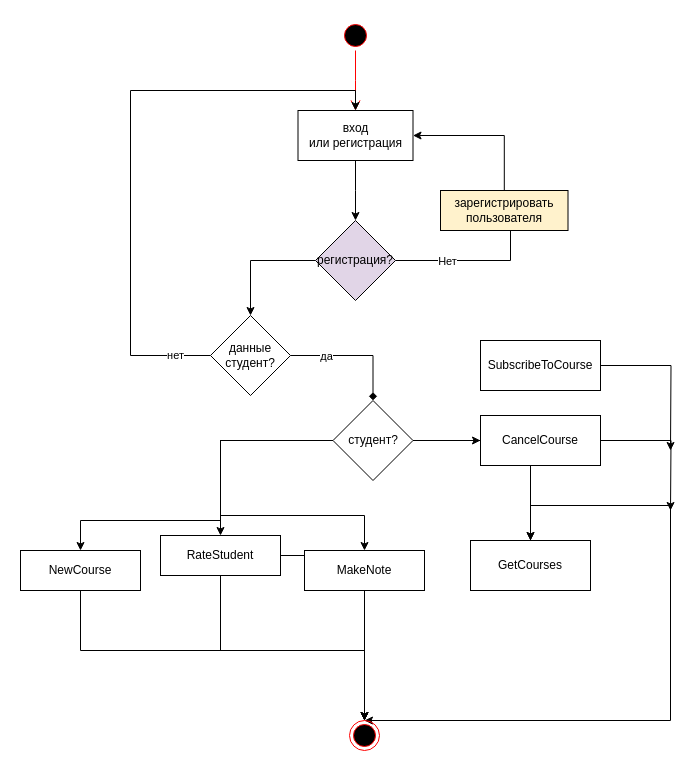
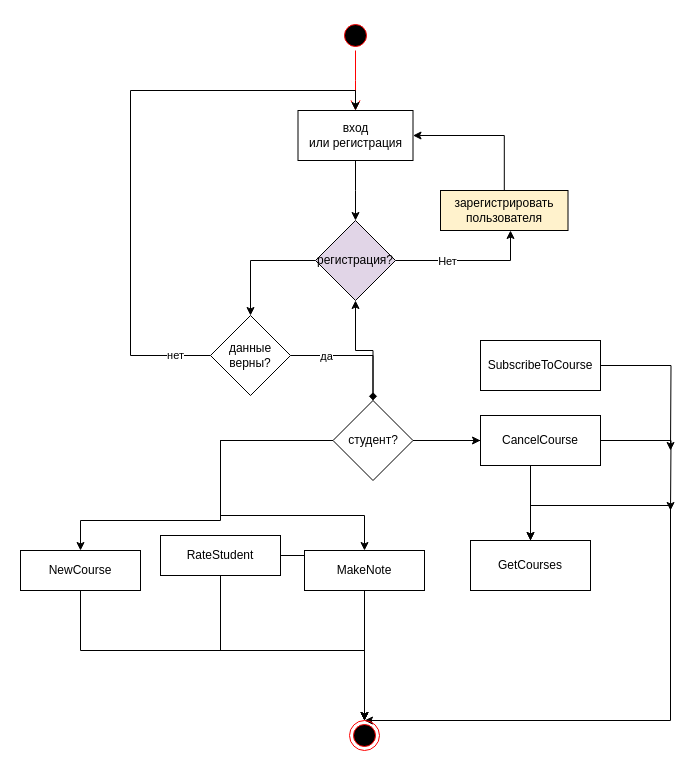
  <mxCell id="0" />
  <mxCell id="1" parent="0" />
  <mxCell id="2" value="" style="ellipse;html=1;shape=startState;fillColor=#000000;strokeColor=#ff0000;" vertex="1" parent="1"><mxGeometry x="340" y="20" width="30" height="30" as="geometry" /></mxCell>
  <mxCell id="3" value="" style="edgeStyle=orthogonalEdgeStyle;html=1;verticalAlign=bottom;endArrow=open;endSize=8;strokeColor=#ff0000;rounded=0;" edge="1" parent="1" source="2"><mxGeometry relative="1" as="geometry"><mxPoint x="355" y="110" as="targetPoint" /></mxGeometry></mxCell>
  <mxCell id="4" value="&lt;div&gt;вход&lt;/div&gt;&lt;div&gt;или регистрация&lt;/div&gt;" style="rounded=0;whiteSpace=wrap;html=1;" vertex="1" parent="1"><mxGeometry x="297.5" y="110" width="115" height="50" as="geometry" /></mxCell>
  <mxCell id="5" value="" style="edgeStyle=orthogonalEdgeStyle;rounded=0;orthogonalLoop=1;jettySize=auto;html=1;exitX=0.5;exitY=1;exitDx=0;exitDy=0;" edge="1" parent="1" source="4"><mxGeometry relative="1" as="geometry"><mxPoint x="360" y="160" as="sourcePoint" /><mxPoint x="355" y="220" as="targetPoint" /></mxGeometry></mxCell>
- <mxCell id="6" value="" style="edgeStyle=orthogonalEdgeStyle;rounded=0;orthogonalLoop=1;jettySize=auto;html=1;endArrow=none;" edge="1" parent="1" source="9" target="11"><mxGeometry relative="1" as="geometry"><Array as="points"><mxPoint x="510" y="260" /></Array></mxGeometry></mxCell>
+ <mxCell id="6" value="" style="edgeStyle=orthogonalEdgeStyle;rounded=0;orthogonalLoop=1;jettySize=auto;html=1;" edge="1" parent="1" source="9" target="11"><mxGeometry relative="1" as="geometry"><Array as="points"><mxPoint x="510" y="260" /></Array></mxGeometry></mxCell>
  <mxCell id="7" value="Нет" style="edgeLabel;html=1;align=center;verticalAlign=middle;resizable=0;points=[];" vertex="1" connectable="0" parent="6"><mxGeometry x="-0.291" relative="1" as="geometry"><mxPoint as="offset" /></mxGeometry></mxCell>
  <mxCell id="8" value="" style="edgeStyle=orthogonalEdgeStyle;rounded=0;orthogonalLoop=1;jettySize=auto;html=1;" edge="1" parent="1" source="9" target="16"><mxGeometry relative="1" as="geometry" /></mxCell>
  <mxCell id="9" value="регистрация?" style="rhombus;whiteSpace=wrap;html=1;fillColor=#e1d5e7;" vertex="1" parent="1"><mxGeometry x="315" y="220" width="80" height="80" as="geometry" /></mxCell>
  <mxCell id="10" style="edgeStyle=orthogonalEdgeStyle;rounded=0;orthogonalLoop=1;jettySize=auto;html=1;entryX=1;entryY=0.5;entryDx=0;entryDy=0;" edge="1" parent="1" source="11" target="4"><mxGeometry relative="1" as="geometry"><Array as="points"><mxPoint x="504" y="135" /></Array></mxGeometry></mxCell>
  <mxCell id="11" value="зарегистрировать&lt;div&gt;пользователя&lt;/div&gt;" style="rounded=0;whiteSpace=wrap;html=1;fillColor=#fff2cc;" vertex="1" parent="1"><mxGeometry x="440" y="190" width="127.5" height="40" as="geometry" /></mxCell>
  <mxCell id="12" value="" style="edgeStyle=orthogonalEdgeStyle;rounded=0;orthogonalLoop=1;jettySize=auto;html=1;endArrow=diamond;" edge="1" parent="1" source="16" target="23"><mxGeometry relative="1" as="geometry" /></mxCell>
  <mxCell id="13" value="да" style="edgeLabel;html=1;align=center;verticalAlign=middle;resizable=0;points=[];" vertex="1" connectable="0" parent="12"><mxGeometry x="-0.438" relative="1" as="geometry"><mxPoint x="-1" as="offset" /></mxGeometry></mxCell>
  <mxCell id="14" style="edgeStyle=orthogonalEdgeStyle;rounded=0;orthogonalLoop=1;jettySize=auto;html=1;entryX=0.5;entryY=0;entryDx=0;entryDy=0;" edge="1" parent="1" source="16" target="4"><mxGeometry relative="1" as="geometry"><Array as="points"><mxPoint x="130" y="355" /><mxPoint x="130" y="90" /><mxPoint x="355" y="90" /></Array></mxGeometry></mxCell>
  <mxCell id="15" value="нет" style="edgeLabel;html=1;align=center;verticalAlign=middle;resizable=0;points=[];" vertex="1" connectable="0" parent="14"><mxGeometry x="-0.875" y="-1" relative="1" as="geometry"><mxPoint x="1" as="offset" /></mxGeometry></mxCell>
- <mxCell id="16" value="данные&lt;div&gt;студент?&lt;/div&gt;" style="rhombus;whiteSpace=wrap;html=1;direction=south;" vertex="1" parent="1"><mxGeometry x="210" y="315" width="80" height="80" as="geometry" /></mxCell>
+ <mxCell id="16" value="данные&lt;div&gt;верны?&lt;/div&gt;" style="rhombus;whiteSpace=wrap;html=1;direction=south;" vertex="1" parent="1"><mxGeometry x="210" y="315" width="80" height="80" as="geometry" /></mxCell>
  <mxCell id="17" value="" style="edgeStyle=orthogonalEdgeStyle;rounded=0;orthogonalLoop=1;jettySize=auto;html=1;" edge="1" parent="1" source="23" target="29"><mxGeometry relative="1" as="geometry" /></mxCell>
  <mxCell id="18" value="" style="edgeStyle=orthogonalEdgeStyle;rounded=0;orthogonalLoop=1;jettySize=auto;html=1;" edge="1" parent="1" source="23" target="29"><mxGeometry relative="1" as="geometry" /></mxCell>
  <mxCell id="19" style="edgeStyle=orthogonalEdgeStyle;rounded=0;orthogonalLoop=1;jettySize=auto;html=1;entryX=0;entryY=0.5;entryDx=0;entryDy=0;" edge="1" parent="1" source="23" target="27"><mxGeometry relative="1" as="geometry" /></mxCell>
- <mxCell id="20" style="edgeStyle=orthogonalEdgeStyle;rounded=0;orthogonalLoop=1;jettySize=auto;html=1;entryX=0.5;entryY=0;entryDx=0;entryDy=0;" edge="1" parent="1" source="23" target="34"><mxGeometry relative="1" as="geometry" /></mxCell>
+ <mxCell id="20" style="edgeStyle=orthogonalEdgeStyle;rounded=0;orthogonalLoop=1;jettySize=auto;html=1;" edge="1" parent="1" source="23" target="9"><mxGeometry relative="1" as="geometry" /></mxCell>
  <mxCell id="21" style="edgeStyle=orthogonalEdgeStyle;rounded=0;orthogonalLoop=1;jettySize=auto;html=1;entryX=0.5;entryY=0;entryDx=0;entryDy=0;" edge="1" parent="1" source="23" target="36"><mxGeometry relative="1" as="geometry"><Array as="points"><mxPoint x="220" y="440" /><mxPoint x="220" y="515" /><mxPoint x="364" y="515" /></Array></mxGeometry></mxCell>
  <mxCell id="22" style="edgeStyle=orthogonalEdgeStyle;rounded=0;orthogonalLoop=1;jettySize=auto;html=1;entryX=0.5;entryY=0;entryDx=0;entryDy=0;" edge="1" parent="1" source="23" target="31"><mxGeometry relative="1" as="geometry"><Array as="points"><mxPoint x="220" y="440" /><mxPoint x="220" y="520" /><mxPoint x="80" y="520" /></Array></mxGeometry></mxCell>
  <mxCell id="23" value="студент?" style="rhombus;whiteSpace=wrap;html=1;" vertex="1" parent="1"><mxGeometry x="332.5" y="400" width="80" height="80" as="geometry" /></mxCell>
  <mxCell id="24" style="edgeStyle=orthogonalEdgeStyle;rounded=0;orthogonalLoop=1;jettySize=auto;html=1;" edge="1" parent="1" source="25"><mxGeometry relative="1" as="geometry"><mxPoint x="670" y="450" as="targetPoint" /></mxGeometry></mxCell>
  <mxCell id="25" value="SubscribeToCourse" style="rounded=0;whiteSpace=wrap;html=1;" vertex="1" parent="1"><mxGeometry x="480" y="340" width="120" height="50" as="geometry" /></mxCell>
  <mxCell id="26" style="edgeStyle=orthogonalEdgeStyle;rounded=0;orthogonalLoop=1;jettySize=auto;html=1;exitX=1;exitY=0.5;exitDx=0;exitDy=0;" edge="1" parent="1" source="27"><mxGeometry relative="1" as="geometry"><mxPoint x="670" y="510" as="targetPoint" /></mxGeometry></mxCell>
  <mxCell id="27" value="CancelCourse" style="rounded=0;whiteSpace=wrap;html=1;" vertex="1" parent="1"><mxGeometry x="480" y="415" width="120" height="50" as="geometry" /></mxCell>
  <mxCell id="28" style="edgeStyle=orthogonalEdgeStyle;rounded=0;orthogonalLoop=1;jettySize=auto;html=1;entryX=0.5;entryY=0;entryDx=0;entryDy=0;" edge="1" parent="1" source="29" target="37"><mxGeometry relative="1" as="geometry"><Array as="points"><mxPoint x="670" y="505" /><mxPoint x="670" y="720" /></Array></mxGeometry></mxCell>
  <mxCell id="29" value="GetCourses" style="rounded=0;whiteSpace=wrap;html=1;" vertex="1" parent="1"><mxGeometry x="470" y="540" width="120" height="50" as="geometry" /></mxCell>
  <mxCell id="30" style="edgeStyle=orthogonalEdgeStyle;rounded=0;orthogonalLoop=1;jettySize=auto;html=1;entryX=0.5;entryY=0;entryDx=0;entryDy=0;" edge="1" parent="1" source="31" target="37"><mxGeometry relative="1" as="geometry"><Array as="points"><mxPoint x="80" y="650" /><mxPoint x="364" y="650" /></Array></mxGeometry></mxCell>
  <mxCell id="31" value="NewCourse" style="rounded=0;whiteSpace=wrap;html=1;" vertex="1" parent="1"><mxGeometry x="20" y="550" width="120" height="40" as="geometry" /></mxCell>
  <mxCell id="32" style="edgeStyle=orthogonalEdgeStyle;rounded=0;orthogonalLoop=1;jettySize=auto;html=1;entryX=0.5;entryY=0;entryDx=0;entryDy=0;" edge="1" parent="1" source="34" target="37"><mxGeometry relative="1" as="geometry" /></mxCell>
  <mxCell id="33" style="edgeStyle=orthogonalEdgeStyle;rounded=0;orthogonalLoop=1;jettySize=auto;html=1;entryX=0.5;entryY=0;entryDx=0;entryDy=0;" edge="1" parent="1" source="34" target="37"><mxGeometry relative="1" as="geometry"><Array as="points"><mxPoint x="220" y="650" /><mxPoint x="364" y="650" /></Array></mxGeometry></mxCell>
  <mxCell id="34" value="RateStudent" style="rounded=0;whiteSpace=wrap;html=1;" vertex="1" parent="1"><mxGeometry x="160" y="535" width="120" height="40" as="geometry" /></mxCell>
  <mxCell id="35" style="edgeStyle=orthogonalEdgeStyle;rounded=0;orthogonalLoop=1;jettySize=auto;html=1;entryX=0.5;entryY=0;entryDx=0;entryDy=0;" edge="1" parent="1" source="36" target="37"><mxGeometry relative="1" as="geometry" /></mxCell>
  <mxCell id="36" value="MakeNote" style="rounded=0;whiteSpace=wrap;html=1;" vertex="1" parent="1"><mxGeometry x="304" y="550" width="120" height="40" as="geometry" /></mxCell>
  <mxCell id="37" value="" style="ellipse;html=1;shape=endState;fillColor=#000000;strokeColor=#ff0000;" vertex="1" parent="1"><mxGeometry x="349" y="720" width="30" height="30" as="geometry" /></mxCell>
